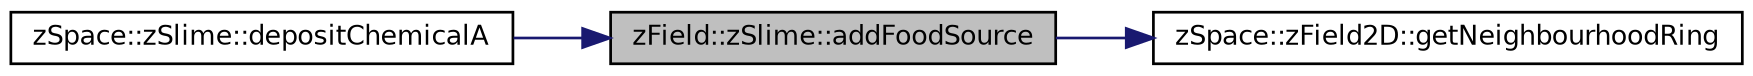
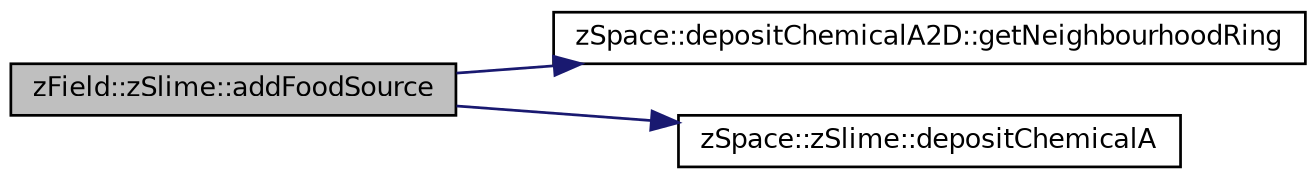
  digraph {
    rankdir=LR
    node [color=black fillcolor=white fontname=Helvetica fontsize=10 shape=record style=filled]
    edge [color=midnightblue fontname=Helvetica fontsize=10 labelfontname=Helvetica labelfontsize=10 style=solid]
    n1 [fillcolor=grey75 fontcolor=black height=0.2 label="zField::zSlime::addFoodSource" width=0.4]
-   n2 [height=0.2 label="zSpace::zField2D::getNeighbourhoodRing" width=0.4]
+   n2 [height=0.2 label="zSpace::depositChemicalA2D::getNeighbourhoodRing" width=0.4]
    n3 [height=0.2 label="zSpace::zSlime::depositChemicalA" width=0.4]
    n1 -> n2
-   n3 -> n1
+   n1 -> n3
  }
